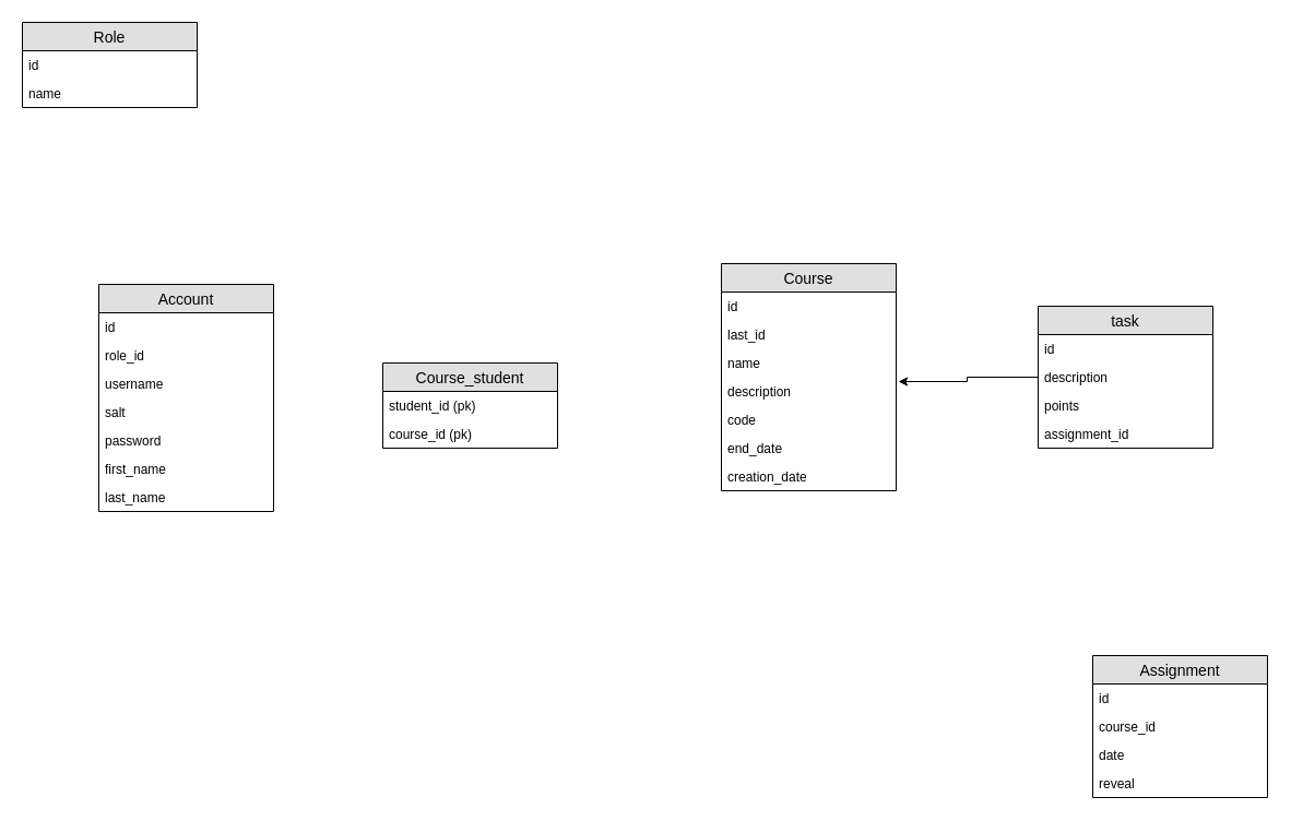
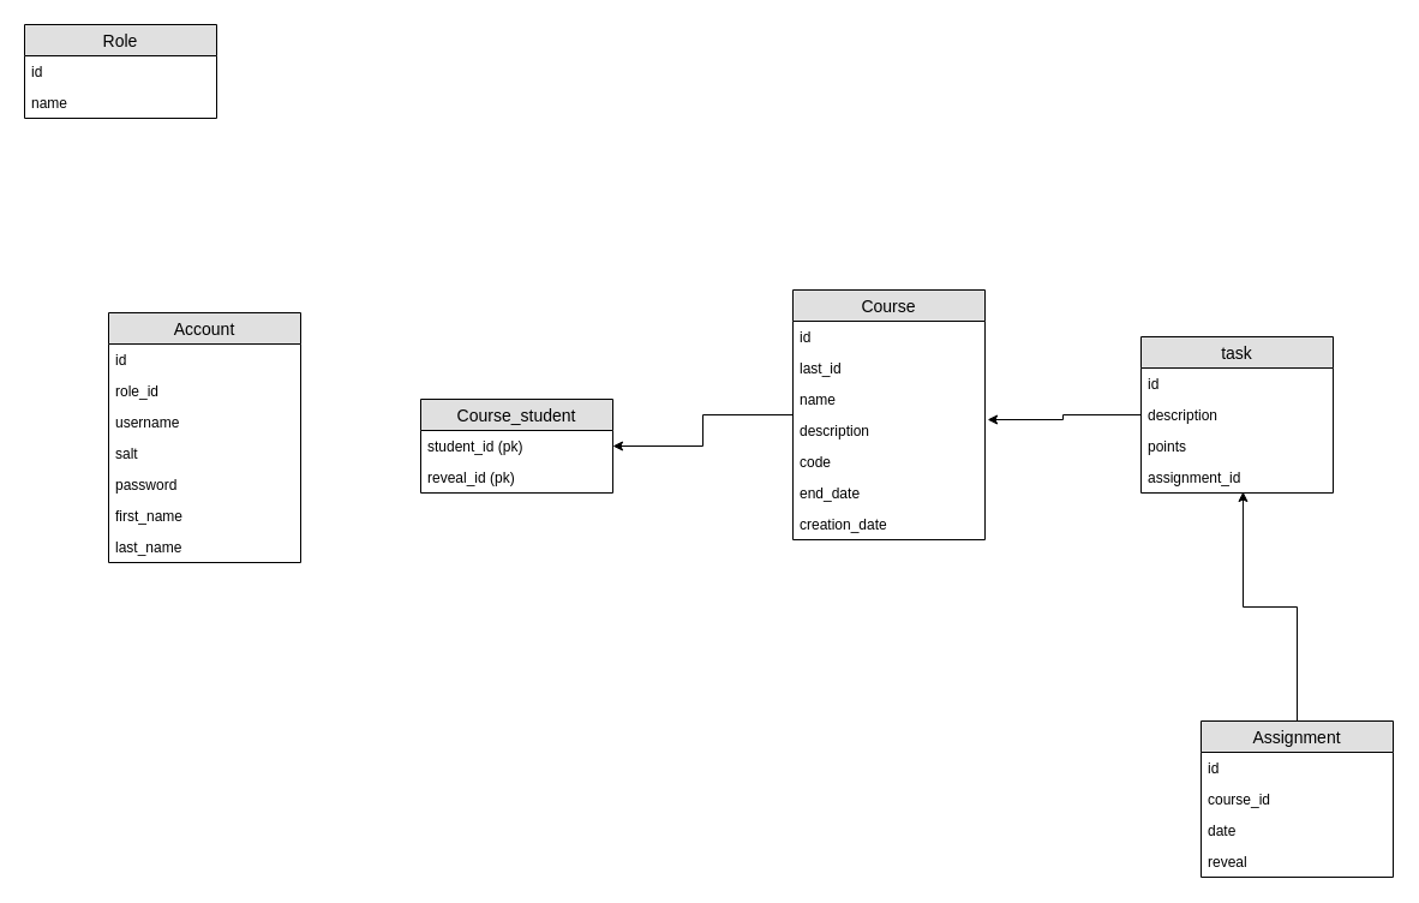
  <mxCell id="0" />
  <mxCell id="1" parent="0" />
  <mxCell id="2" value="Role" style="swimlane;fontStyle=0;childLayout=stackLayout;horizontal=1;startSize=26;fillColor=#e0e0e0;horizontalStack=0;resizeParent=1;resizeParentMax=0;resizeLast=0;collapsible=1;marginBottom=0;swimlaneFillColor=#ffffff;align=center;fontSize=14;" vertex="1" parent="1"><mxGeometry x="20" y="20" width="160" height="78" as="geometry" /></mxCell>
  <mxCell id="3" value="id" style="text;strokeColor=none;fillColor=none;spacingLeft=4;spacingRight=4;overflow=hidden;rotatable=0;points=[[0,0.5],[1,0.5]];portConstraint=eastwest;fontSize=12;" vertex="1" parent="2"><mxGeometry y="26" width="160" height="26" as="geometry" /></mxCell>
  <mxCell id="4" value="name" style="text;strokeColor=none;fillColor=none;spacingLeft=4;spacingRight=4;overflow=hidden;rotatable=0;points=[[0,0.5],[1,0.5]];portConstraint=eastwest;fontSize=12;" vertex="1" parent="2"><mxGeometry y="52" width="160" height="26" as="geometry" /></mxCell>
  <mxCell id="5" value="Account" style="swimlane;fontStyle=0;childLayout=stackLayout;horizontal=1;startSize=26;fillColor=#e0e0e0;horizontalStack=0;resizeParent=1;resizeParentMax=0;resizeLast=0;collapsible=1;marginBottom=0;swimlaneFillColor=#ffffff;align=center;fontSize=14;" vertex="1" parent="1"><mxGeometry x="90" y="260" width="160" height="208" as="geometry" /></mxCell>
  <mxCell id="6" value="id" style="text;strokeColor=none;fillColor=none;spacingLeft=4;spacingRight=4;overflow=hidden;rotatable=0;points=[[0,0.5],[1,0.5]];portConstraint=eastwest;fontSize=12;" vertex="1" parent="5"><mxGeometry y="26" width="160" height="26" as="geometry" /></mxCell>
  <mxCell id="7" value="role_id" style="text;strokeColor=none;fillColor=none;spacingLeft=4;spacingRight=4;overflow=hidden;rotatable=0;points=[[0,0.5],[1,0.5]];portConstraint=eastwest;fontSize=12;" vertex="1" parent="5"><mxGeometry y="52" width="160" height="26" as="geometry" /></mxCell>
  <mxCell id="8" value="username" style="text;strokeColor=none;fillColor=none;spacingLeft=4;spacingRight=4;overflow=hidden;rotatable=0;points=[[0,0.5],[1,0.5]];portConstraint=eastwest;fontSize=12;" vertex="1" parent="5"><mxGeometry y="78" width="160" height="26" as="geometry" /></mxCell>
  <mxCell id="9" value="salt" style="text;strokeColor=none;fillColor=none;spacingLeft=4;spacingRight=4;overflow=hidden;rotatable=0;points=[[0,0.5],[1,0.5]];portConstraint=eastwest;fontSize=12;" vertex="1" parent="5"><mxGeometry y="104" width="160" height="26" as="geometry" /></mxCell>
  <mxCell id="10" value="password" style="text;strokeColor=none;fillColor=none;spacingLeft=4;spacingRight=4;overflow=hidden;rotatable=0;points=[[0,0.5],[1,0.5]];portConstraint=eastwest;fontSize=12;" vertex="1" parent="5"><mxGeometry y="130" width="160" height="26" as="geometry" /></mxCell>
  <mxCell id="11" value="first_name" style="text;strokeColor=none;fillColor=none;spacingLeft=4;spacingRight=4;overflow=hidden;rotatable=0;points=[[0,0.5],[1,0.5]];portConstraint=eastwest;fontSize=12;" vertex="1" parent="5"><mxGeometry y="156" width="160" height="26" as="geometry" /></mxCell>
  <mxCell id="12" value="last_name" style="text;strokeColor=none;fillColor=none;spacingLeft=4;spacingRight=4;overflow=hidden;rotatable=0;points=[[0,0.5],[1,0.5]];portConstraint=eastwest;fontSize=12;" vertex="1" parent="5"><mxGeometry y="182" width="160" height="26" as="geometry" /></mxCell>
+ <mxCell id="13" style="edgeStyle=orthogonalEdgeStyle;rounded=0;orthogonalLoop=1;jettySize=auto;html=1;entryX=1;entryY=0.5;entryDx=0;entryDy=0;" edge="1" parent="1" source="14" target="23"><mxGeometry relative="1" as="geometry" /></mxCell>
  <mxCell id="14" value="Course" style="swimlane;fontStyle=0;childLayout=stackLayout;horizontal=1;startSize=26;fillColor=#e0e0e0;horizontalStack=0;resizeParent=1;resizeParentMax=0;resizeLast=0;collapsible=1;marginBottom=0;swimlaneFillColor=#ffffff;align=center;fontSize=14;" vertex="1" parent="1"><mxGeometry x="660" y="241" width="160" height="208" as="geometry" /></mxCell>
  <mxCell id="15" value="id" style="text;strokeColor=none;fillColor=none;spacingLeft=4;spacingRight=4;overflow=hidden;rotatable=0;points=[[0,0.5],[1,0.5]];portConstraint=eastwest;fontSize=12;" vertex="1" parent="14"><mxGeometry y="26" width="160" height="26" as="geometry" /></mxCell>
  <mxCell id="16" value="last_id" style="text;strokeColor=none;fillColor=none;spacingLeft=4;spacingRight=4;overflow=hidden;rotatable=0;points=[[0,0.5],[1,0.5]];portConstraint=eastwest;fontSize=12;" vertex="1" parent="14"><mxGeometry y="52" width="160" height="26" as="geometry" /></mxCell>
  <mxCell id="17" value="name" style="text;strokeColor=none;fillColor=none;spacingLeft=4;spacingRight=4;overflow=hidden;rotatable=0;points=[[0,0.5],[1,0.5]];portConstraint=eastwest;fontSize=12;" vertex="1" parent="14"><mxGeometry y="78" width="160" height="26" as="geometry" /></mxCell>
  <mxCell id="18" value="description" style="text;strokeColor=none;fillColor=none;spacingLeft=4;spacingRight=4;overflow=hidden;rotatable=0;points=[[0,0.5],[1,0.5]];portConstraint=eastwest;fontSize=12;" vertex="1" parent="14"><mxGeometry y="104" width="160" height="26" as="geometry" /></mxCell>
  <mxCell id="19" value="code" style="text;strokeColor=none;fillColor=none;spacingLeft=4;spacingRight=4;overflow=hidden;rotatable=0;points=[[0,0.5],[1,0.5]];portConstraint=eastwest;fontSize=12;" vertex="1" parent="14"><mxGeometry y="130" width="160" height="26" as="geometry" /></mxCell>
  <mxCell id="20" value="end_date" style="text;strokeColor=none;fillColor=none;spacingLeft=4;spacingRight=4;overflow=hidden;rotatable=0;points=[[0,0.5],[1,0.5]];portConstraint=eastwest;fontSize=12;" vertex="1" parent="14"><mxGeometry y="156" width="160" height="26" as="geometry" /></mxCell>
  <mxCell id="21" value="creation_date" style="text;strokeColor=none;fillColor=none;spacingLeft=4;spacingRight=4;overflow=hidden;rotatable=0;points=[[0,0.5],[1,0.5]];portConstraint=eastwest;fontSize=12;" vertex="1" parent="14"><mxGeometry y="182" width="160" height="26" as="geometry" /></mxCell>
  <mxCell id="22" value="Course_student" style="swimlane;fontStyle=0;childLayout=stackLayout;horizontal=1;startSize=26;fillColor=#e0e0e0;horizontalStack=0;resizeParent=1;resizeParentMax=0;resizeLast=0;collapsible=1;marginBottom=0;swimlaneFillColor=#ffffff;align=center;fontSize=14;" vertex="1" parent="1"><mxGeometry x="350" y="332" width="160" height="78" as="geometry" /></mxCell>
  <mxCell id="23" value="student_id (pk)" style="text;strokeColor=none;fillColor=none;spacingLeft=4;spacingRight=4;overflow=hidden;rotatable=0;points=[[0,0.5],[1,0.5]];portConstraint=eastwest;fontSize=12;" vertex="1" parent="22"><mxGeometry y="26" width="160" height="26" as="geometry" /></mxCell>
- <mxCell id="24" value="course_id (pk)" style="text;strokeColor=none;fillColor=none;spacingLeft=4;spacingRight=4;overflow=hidden;rotatable=0;points=[[0,0.5],[1,0.5]];portConstraint=eastwest;fontSize=12;" vertex="1" parent="22"><mxGeometry y="52" width="160" height="26" as="geometry" /></mxCell>
+ <mxCell id="24" value="reveal_id (pk)" style="text;strokeColor=none;fillColor=none;spacingLeft=4;spacingRight=4;overflow=hidden;rotatable=0;points=[[0,0.5],[1,0.5]];portConstraint=eastwest;fontSize=12;" vertex="1" parent="22"><mxGeometry y="52" width="160" height="26" as="geometry" /></mxCell>
  <mxCell id="25" style="edgeStyle=orthogonalEdgeStyle;rounded=0;orthogonalLoop=1;jettySize=auto;html=1;entryX=1.013;entryY=0.154;entryDx=0;entryDy=0;entryPerimeter=0;" edge="1" parent="1" source="26" target="18"><mxGeometry relative="1" as="geometry" /></mxCell>
  <mxCell id="26" value="task" style="swimlane;fontStyle=0;childLayout=stackLayout;horizontal=1;startSize=26;fillColor=#e0e0e0;horizontalStack=0;resizeParent=1;resizeParentMax=0;resizeLast=0;collapsible=1;marginBottom=0;swimlaneFillColor=#ffffff;align=center;fontSize=14;" vertex="1" parent="1"><mxGeometry x="950" y="280" width="160" height="130" as="geometry" /></mxCell>
  <mxCell id="27" value="id" style="text;strokeColor=none;fillColor=none;spacingLeft=4;spacingRight=4;overflow=hidden;rotatable=0;points=[[0,0.5],[1,0.5]];portConstraint=eastwest;fontSize=12;" vertex="1" parent="26"><mxGeometry y="26" width="160" height="26" as="geometry" /></mxCell>
  <mxCell id="28" value="description" style="text;strokeColor=none;fillColor=none;spacingLeft=4;spacingRight=4;overflow=hidden;rotatable=0;points=[[0,0.5],[1,0.5]];portConstraint=eastwest;fontSize=12;" vertex="1" parent="26"><mxGeometry y="52" width="160" height="26" as="geometry" /></mxCell>
  <mxCell id="29" value="points" style="text;strokeColor=none;fillColor=none;spacingLeft=4;spacingRight=4;overflow=hidden;rotatable=0;points=[[0,0.5],[1,0.5]];portConstraint=eastwest;fontSize=12;" vertex="1" parent="26"><mxGeometry y="78" width="160" height="26" as="geometry" /></mxCell>
  <mxCell id="30" value="assignment_id" style="text;strokeColor=none;fillColor=none;spacingLeft=4;spacingRight=4;overflow=hidden;rotatable=0;points=[[0,0.5],[1,0.5]];portConstraint=eastwest;fontSize=12;" vertex="1" parent="26"><mxGeometry y="104" width="160" height="26" as="geometry" /></mxCell>
+ <mxCell id="31" style="edgeStyle=orthogonalEdgeStyle;rounded=0;orthogonalLoop=1;jettySize=auto;html=1;entryX=0.531;entryY=0.962;entryDx=0;entryDy=0;entryPerimeter=0;" edge="1" parent="1" source="32" target="30"><mxGeometry relative="1" as="geometry" /></mxCell>
  <mxCell id="32" value="Assignment" style="swimlane;fontStyle=0;childLayout=stackLayout;horizontal=1;startSize=26;fillColor=#e0e0e0;horizontalStack=0;resizeParent=1;resizeParentMax=0;resizeLast=0;collapsible=1;marginBottom=0;swimlaneFillColor=#ffffff;align=center;fontSize=14;" vertex="1" parent="1"><mxGeometry x="1000" y="600" width="160" height="130" as="geometry" /></mxCell>
  <mxCell id="33" value="id" style="text;strokeColor=none;fillColor=none;spacingLeft=4;spacingRight=4;overflow=hidden;rotatable=0;points=[[0,0.5],[1,0.5]];portConstraint=eastwest;fontSize=12;" vertex="1" parent="32"><mxGeometry y="26" width="160" height="26" as="geometry" /></mxCell>
  <mxCell id="34" value="course_id" style="text;strokeColor=none;fillColor=none;spacingLeft=4;spacingRight=4;overflow=hidden;rotatable=0;points=[[0,0.5],[1,0.5]];portConstraint=eastwest;fontSize=12;" vertex="1" parent="32"><mxGeometry y="52" width="160" height="26" as="geometry" /></mxCell>
  <mxCell id="35" value="date" style="text;strokeColor=none;fillColor=none;spacingLeft=4;spacingRight=4;overflow=hidden;rotatable=0;points=[[0,0.5],[1,0.5]];portConstraint=eastwest;fontSize=12;" vertex="1" parent="32"><mxGeometry y="78" width="160" height="26" as="geometry" /></mxCell>
  <mxCell id="36" value="reveal" style="text;strokeColor=none;fillColor=none;spacingLeft=4;spacingRight=4;overflow=hidden;rotatable=0;points=[[0,0.5],[1,0.5]];portConstraint=eastwest;fontSize=12;" vertex="1" parent="32"><mxGeometry y="104" width="160" height="26" as="geometry" /></mxCell>
